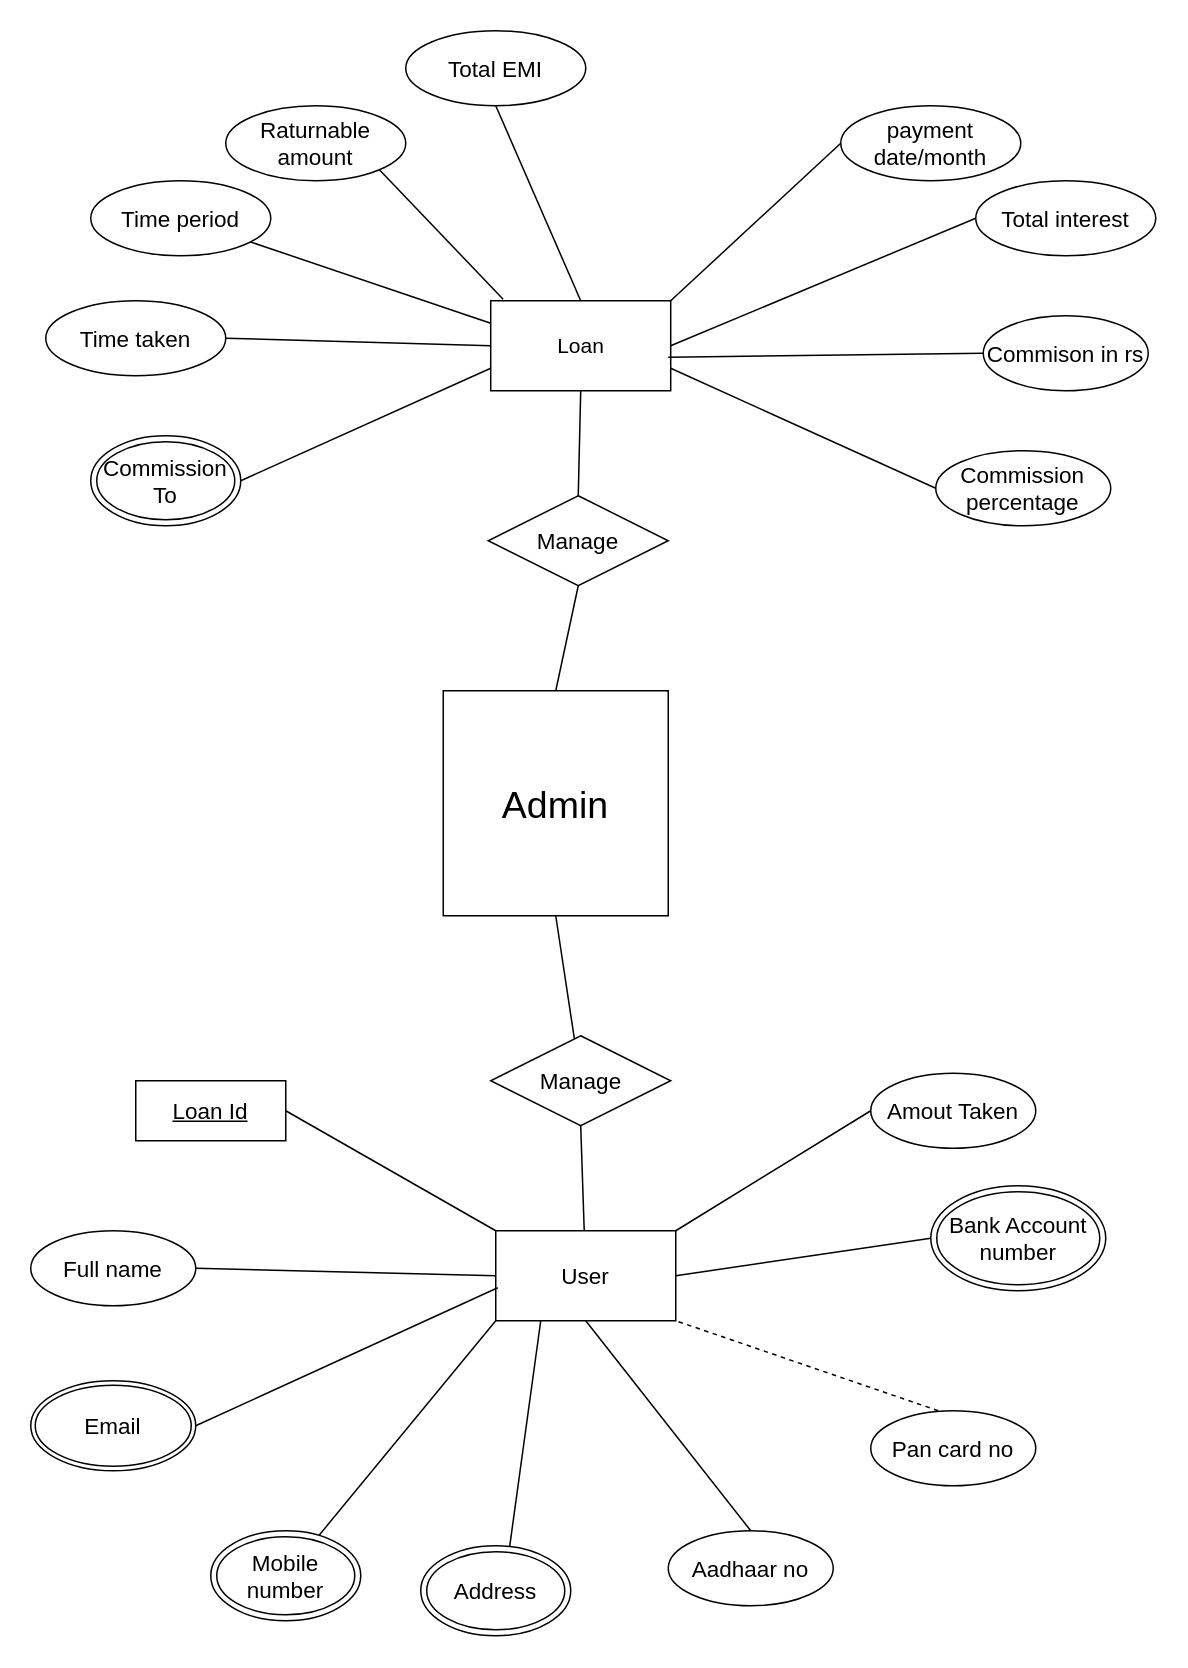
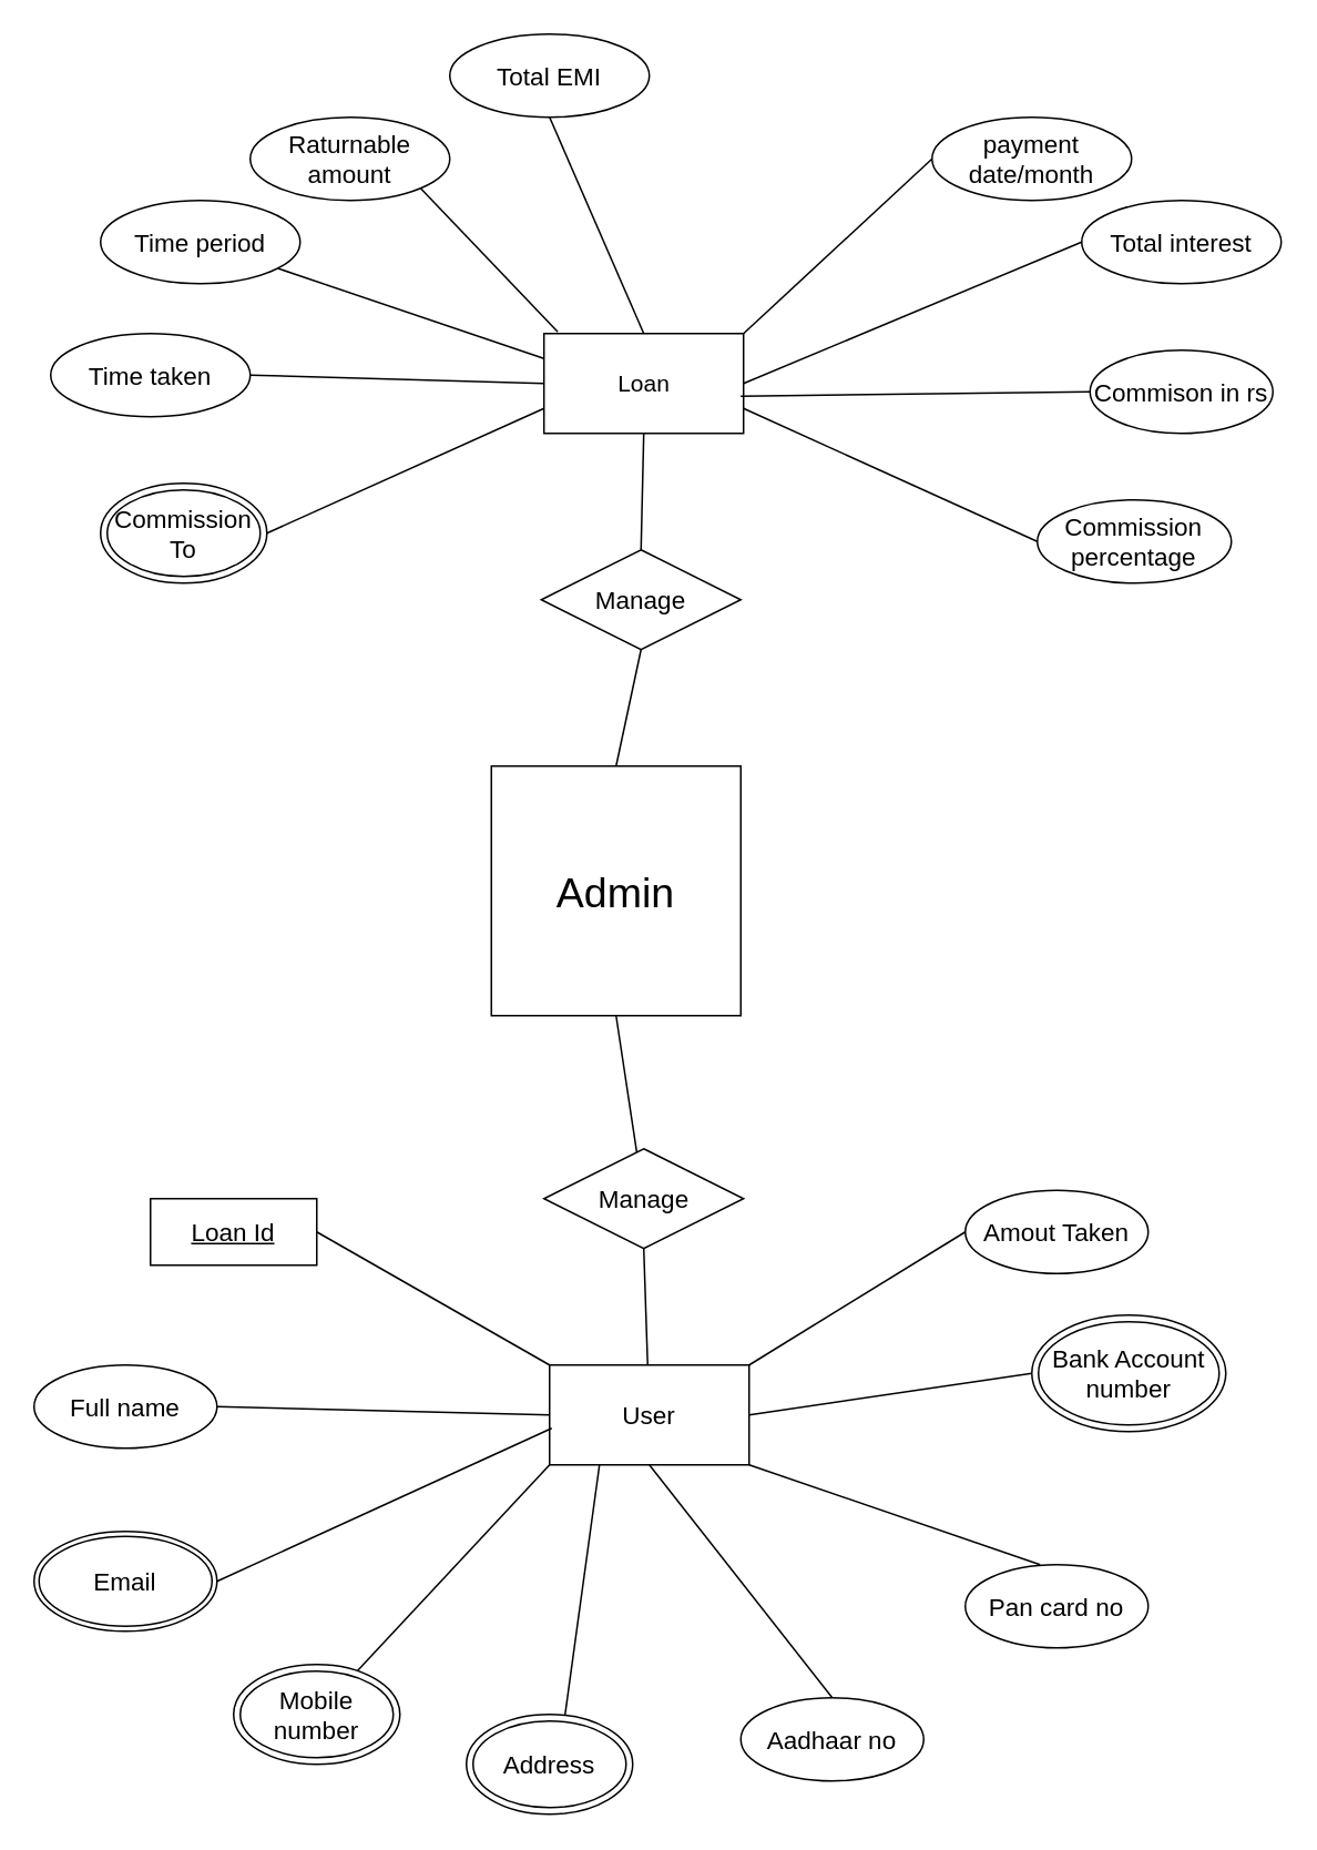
  <mxCell id="0" />
  <mxCell id="1" parent="0" />
  <mxCell id="2" value="Admin" style="whiteSpace=wrap;html=1;aspect=fixed;fontSize=25;" parent="1" vertex="1"><mxGeometry x="295" y="460" width="150" height="150" as="geometry" /></mxCell>
  <mxCell id="3" value="Loan" style="rounded=0;whiteSpace=wrap;html=1;fontSize=14;" parent="1" vertex="1"><mxGeometry x="326.64" y="200" width="120" height="60" as="geometry" /></mxCell>
  <mxCell id="4" value="User&lt;font style=&quot;font-size: 15px;&quot;&gt;&lt;br style=&quot;font-size: 15px;&quot;&gt;&lt;/font&gt;" style="rounded=0;whiteSpace=wrap;html=1;fontSize=15;" parent="1" vertex="1"><mxGeometry x="330" y="820" width="120" height="60" as="geometry" /></mxCell>
  <mxCell id="5" value="" style="endArrow=none;html=1;entryX=0.5;entryY=1;entryDx=0;entryDy=0;exitX=0.5;exitY=0;exitDx=0;exitDy=0;" parent="1" source="41" target="3" edge="1"><mxGeometry width="50" height="50" relative="1" as="geometry"><mxPoint x="440" y="460" as="sourcePoint" /><mxPoint x="490" y="410" as="targetPoint" /></mxGeometry></mxCell>
  <mxCell id="6" value="" style="endArrow=none;html=1;entryX=0.5;entryY=1;entryDx=0;entryDy=0;" parent="1" source="43" target="2" edge="1"><mxGeometry width="50" height="50" relative="1" as="geometry"><mxPoint x="240" y="640" as="sourcePoint" /><mxPoint x="290" y="590" as="targetPoint" /></mxGeometry></mxCell>
  <mxCell id="7" value="Full name" style="ellipse;whiteSpace=wrap;html=1;fontSize=15;" parent="1" vertex="1"><mxGeometry x="20" y="820" width="110" height="50" as="geometry" /></mxCell>
  <mxCell id="8" value="Amout Taken" style="ellipse;whiteSpace=wrap;html=1;fontSize=15;" parent="1" vertex="1"><mxGeometry x="580" y="715" width="110" height="50" as="geometry" /></mxCell>
  <mxCell id="9" value="Commison in rs" style="ellipse;whiteSpace=wrap;html=1;fontSize=15;" parent="1" vertex="1"><mxGeometry x="655" y="210" width="110" height="50" as="geometry" /></mxCell>
  <mxCell id="10" value="Commission percentage" style="ellipse;whiteSpace=wrap;html=1;fontSize=15;" parent="1" vertex="1"><mxGeometry x="623.34" y="300" width="116.66" height="50" as="geometry" /></mxCell>
  <mxCell id="11" value="Aadhaar no" style="ellipse;whiteSpace=wrap;html=1;fontSize=15;" parent="1" vertex="1"><mxGeometry x="445" y="1020" width="110" height="50" as="geometry" /></mxCell>
  <mxCell id="12" value="Pan card no" style="ellipse;whiteSpace=wrap;html=1;fontSize=15;" parent="1" vertex="1"><mxGeometry x="580" y="940" width="110" height="50" as="geometry" /></mxCell>
  <mxCell id="13" value="" style="endArrow=none;html=1;fontSize=15;entryX=0;entryY=0;entryDx=0;entryDy=0;exitX=1;exitY=0.5;exitDx=0;exitDy=0;" parent="1" source="40" target="4" edge="1"><mxGeometry width="50" height="50" relative="1" as="geometry"><mxPoint x="200" y="755" as="sourcePoint" /><mxPoint x="360" y="730" as="targetPoint" /></mxGeometry></mxCell>
  <mxCell id="14" value="" style="endArrow=none;html=1;fontSize=15;entryX=0;entryY=1;entryDx=0;entryDy=0;" parent="1" source="24" target="4" edge="1"><mxGeometry width="50" height="50" relative="1" as="geometry"><mxPoint x="188.363" y="872.368" as="sourcePoint" /><mxPoint x="325" y="740" as="targetPoint" /></mxGeometry></mxCell>
  <mxCell id="15" value="" style="endArrow=none;html=1;fontSize=15;entryX=0.25;entryY=1;entryDx=0;entryDy=0;exitX=0.593;exitY=0.006;exitDx=0;exitDy=0;exitPerimeter=0;" parent="1" source="25" target="4" edge="1"><mxGeometry width="50" height="50" relative="1" as="geometry"><mxPoint x="246.68" y="953" as="sourcePoint" /><mxPoint x="335" y="740" as="targetPoint" /></mxGeometry></mxCell>
  <mxCell id="16" value="" style="endArrow=none;html=1;fontSize=15;exitX=0.5;exitY=0;exitDx=0;exitDy=0;entryX=0.5;entryY=1;entryDx=0;entryDy=0;" parent="1" source="11" target="4" edge="1"><mxGeometry width="50" height="50" relative="1" as="geometry"><mxPoint x="250" y="775" as="sourcePoint" /><mxPoint x="370" y="800" as="targetPoint" /></mxGeometry></mxCell>
- <mxCell id="17" value="" style="endArrow=none;html=1;fontSize=15;entryX=1;entryY=1;entryDx=0;entryDy=0;exitX=0.409;exitY=0;exitDx=0;exitDy=0;exitPerimeter=0;dashed=1;" parent="1" source="12" target="4" edge="1"><mxGeometry width="50" height="50" relative="1" as="geometry"><mxPoint x="270" y="775" as="sourcePoint" /><mxPoint x="365" y="740" as="targetPoint" /></mxGeometry></mxCell>
+ <mxCell id="17" value="" style="endArrow=none;html=1;fontSize=15;entryX=1;entryY=1;entryDx=0;entryDy=0;exitX=0.409;exitY=0;exitDx=0;exitDy=0;exitPerimeter=0;" parent="1" source="12" target="4" edge="1"><mxGeometry width="50" height="50" relative="1" as="geometry"><mxPoint x="270" y="775" as="sourcePoint" /><mxPoint x="365" y="740" as="targetPoint" /></mxGeometry></mxCell>
  <mxCell id="18" value="" style="endArrow=none;html=1;fontSize=15;entryX=1;entryY=0.5;entryDx=0;entryDy=0;exitX=0;exitY=0.5;exitDx=0;exitDy=0;" parent="1" source="26" target="4" edge="1"><mxGeometry width="50" height="50" relative="1" as="geometry"><mxPoint x="506.64" y="983" as="sourcePoint" /><mxPoint x="385" y="740" as="targetPoint" /></mxGeometry></mxCell>
  <mxCell id="19" value="" style="endArrow=none;html=1;fontSize=15;entryX=1;entryY=0;entryDx=0;entryDy=0;exitX=0;exitY=0.5;exitDx=0;exitDy=0;" parent="1" source="8" target="4" edge="1"><mxGeometry width="50" height="50" relative="1" as="geometry"><mxPoint x="310" y="775" as="sourcePoint" /><mxPoint x="405" y="740" as="targetPoint" /></mxGeometry></mxCell>
  <mxCell id="20" value="" style="endArrow=none;html=1;fontSize=15;exitX=1;exitY=0.5;exitDx=0;exitDy=0;entryX=0;entryY=0.75;entryDx=0;entryDy=0;" parent="1" source="39" target="3" edge="1"><mxGeometry width="50" height="50" relative="1" as="geometry"><mxPoint x="579.14" y="483" as="sourcePoint" /><mxPoint x="330" y="380" as="targetPoint" /></mxGeometry></mxCell>
  <mxCell id="21" value="" style="endArrow=none;html=1;fontSize=15;entryX=1;entryY=0.75;entryDx=0;entryDy=0;exitX=0;exitY=0.5;exitDx=0;exitDy=0;" parent="1" source="10" target="3" edge="1"><mxGeometry width="50" height="50" relative="1" as="geometry"><mxPoint x="560" y="400" as="sourcePoint" /><mxPoint x="445" y="740" as="targetPoint" /><Array as="points" /></mxGeometry></mxCell>
  <mxCell id="22" value="" style="endArrow=none;html=1;fontSize=15;entryX=0.986;entryY=0.628;entryDx=0;entryDy=0;exitX=0;exitY=0.5;exitDx=0;exitDy=0;entryPerimeter=0;" parent="1" source="9" target="3" edge="1"><mxGeometry width="50" height="50" relative="1" as="geometry"><mxPoint x="320" y="835" as="sourcePoint" /><mxPoint x="415" y="800" as="targetPoint" /></mxGeometry></mxCell>
  <mxCell id="23" value="" style="endArrow=none;html=1;fontSize=15;entryX=0;entryY=0.5;entryDx=0;entryDy=0;exitX=1;exitY=0.5;exitDx=0;exitDy=0;exitPerimeter=0;" parent="1" source="7" target="4" edge="1"><mxGeometry width="50" height="50" relative="1" as="geometry"><mxPoint x="200" y="840" as="sourcePoint" /><mxPoint x="250" y="790" as="targetPoint" /></mxGeometry></mxCell>
- <mxCell id="24" value="Mobile number" style="ellipse;shape=doubleEllipse;whiteSpace=wrap;html=1;fontSize=15;" parent="1" vertex="1"><mxGeometry x="140" y="1020" width="100" height="60" as="geometry" /></mxCell>
+ <mxCell id="24" value="Mobile number" style="ellipse;shape=doubleEllipse;whiteSpace=wrap;html=1;fontSize=15;" parent="1" vertex="1"><mxGeometry x="140" y="1000" width="100" height="60" as="geometry" /></mxCell>
  <mxCell id="25" value="Address" style="ellipse;shape=doubleEllipse;whiteSpace=wrap;html=1;fontSize=15;" parent="1" vertex="1"><mxGeometry x="280" y="1030" width="100" height="60" as="geometry" /></mxCell>
  <mxCell id="26" value="Bank Account number" style="ellipse;shape=doubleEllipse;whiteSpace=wrap;html=1;fontSize=15;" parent="1" vertex="1"><mxGeometry x="620" y="790" width="116.67" height="70" as="geometry" /></mxCell>
  <mxCell id="27" value="Time taken" style="ellipse;whiteSpace=wrap;html=1;fontSize=15;" parent="1" vertex="1"><mxGeometry x="30" y="200" width="120" height="50" as="geometry" /></mxCell>
  <mxCell id="28" value="Time period" style="ellipse;whiteSpace=wrap;html=1;fontSize=15;" parent="1" vertex="1"><mxGeometry x="60" y="120" width="120" height="50" as="geometry" /></mxCell>
  <mxCell id="29" value="Raturnable amount" style="ellipse;whiteSpace=wrap;html=1;fontSize=15;" parent="1" vertex="1"><mxGeometry x="150" y="70" width="120" height="50" as="geometry" /></mxCell>
  <mxCell id="30" value="payment date/month" style="ellipse;whiteSpace=wrap;html=1;fontSize=15;" parent="1" vertex="1"><mxGeometry x="560" y="70" width="120" height="50" as="geometry" /></mxCell>
  <mxCell id="31" value="Total interest" style="ellipse;whiteSpace=wrap;html=1;fontSize=15;" parent="1" vertex="1"><mxGeometry x="650" y="120" width="120" height="50" as="geometry" /></mxCell>
  <mxCell id="32" value="Total EMI" style="ellipse;whiteSpace=wrap;html=1;fontSize=15;" parent="1" vertex="1"><mxGeometry x="270" y="20" width="120" height="50" as="geometry" /></mxCell>
  <mxCell id="33" value="" style="endArrow=none;html=1;fontSize=15;entryX=0.5;entryY=0;entryDx=0;entryDy=0;exitX=0.5;exitY=1;exitDx=0;exitDy=0;" parent="1" source="32" target="3" edge="1"><mxGeometry width="50" height="50" relative="1" as="geometry"><mxPoint x="370" y="40" as="sourcePoint" /><mxPoint x="430" y="340" as="targetPoint" /></mxGeometry></mxCell>
  <mxCell id="34" value="" style="endArrow=none;html=1;fontSize=15;entryX=0;entryY=0.5;entryDx=0;entryDy=0;exitX=1;exitY=0.5;exitDx=0;exitDy=0;" parent="1" source="3" target="31" edge="1"><mxGeometry width="50" height="50" relative="1" as="geometry"><mxPoint x="440" y="410" as="sourcePoint" /><mxPoint x="490" y="360" as="targetPoint" /></mxGeometry></mxCell>
  <mxCell id="35" value="" style="endArrow=none;html=1;fontSize=15;entryX=0;entryY=0.5;entryDx=0;entryDy=0;exitX=1;exitY=0.5;exitDx=0;exitDy=0;" parent="1" source="27" target="3" edge="1"><mxGeometry width="50" height="50" relative="1" as="geometry"><mxPoint x="270" y="371" as="sourcePoint" /><mxPoint x="320" y="350" as="targetPoint" /></mxGeometry></mxCell>
  <mxCell id="36" value="" style="endArrow=none;html=1;fontSize=15;entryX=0;entryY=0.5;entryDx=0;entryDy=0;exitX=1;exitY=0;exitDx=0;exitDy=0;" parent="1" source="3" target="30" edge="1"><mxGeometry width="50" height="50" relative="1" as="geometry"><mxPoint x="420" y="340" as="sourcePoint" /><mxPoint x="470" y="280" as="targetPoint" /></mxGeometry></mxCell>
  <mxCell id="37" value="" style="endArrow=none;html=1;fontSize=15;entryX=0;entryY=0.25;entryDx=0;entryDy=0;" parent="1" source="28" target="3" edge="1"><mxGeometry width="50" height="50" relative="1" as="geometry"><mxPoint x="230" y="300" as="sourcePoint" /><mxPoint x="280" y="250" as="targetPoint" /></mxGeometry></mxCell>
  <mxCell id="38" value="" style="endArrow=none;html=1;fontSize=15;entryX=1;entryY=1;entryDx=0;entryDy=0;exitX=0.069;exitY=-0.017;exitDx=0;exitDy=0;exitPerimeter=0;" parent="1" source="3" target="29" edge="1"><mxGeometry width="50" height="50" relative="1" as="geometry"><mxPoint x="330" y="350" as="sourcePoint" /><mxPoint x="380" y="300" as="targetPoint" /></mxGeometry></mxCell>
  <mxCell id="39" value="Commission To" style="ellipse;shape=doubleEllipse;whiteSpace=wrap;html=1;fontSize=15;" parent="1" vertex="1"><mxGeometry x="60" y="290" width="100" height="60" as="geometry" /></mxCell>
  <mxCell id="40" value="Loan Id" style="whiteSpace=wrap;html=1;align=center;fontStyle=4;fontSize=15;rounded=0;" parent="1" vertex="1"><mxGeometry x="90" y="720" width="100" height="40" as="geometry" /></mxCell>
  <mxCell id="41" value="Manage" style="shape=rhombus;perimeter=rhombusPerimeter;whiteSpace=wrap;html=1;align=center;fontSize=15;" parent="1" vertex="1"><mxGeometry x="325" y="330" width="120" height="60" as="geometry" /></mxCell>
  <mxCell id="42" value="" style="endArrow=none;html=1;entryX=0.5;entryY=1;entryDx=0;entryDy=0;exitX=0.5;exitY=0;exitDx=0;exitDy=0;" parent="1" source="2" target="41" edge="1"><mxGeometry width="50" height="50" relative="1" as="geometry"><mxPoint x="385" y="460" as="sourcePoint" /><mxPoint x="386.64" y="260" as="targetPoint" /></mxGeometry></mxCell>
  <mxCell id="43" value="Manage" style="shape=rhombus;perimeter=rhombusPerimeter;whiteSpace=wrap;html=1;align=center;fontSize=15;" parent="1" vertex="1"><mxGeometry x="326.64" y="690" width="120" height="60" as="geometry" /></mxCell>
  <mxCell id="44" value="" style="endArrow=none;html=1;entryX=0.5;entryY=1;entryDx=0;entryDy=0;" parent="1" source="4" target="43" edge="1"><mxGeometry width="50" height="50" relative="1" as="geometry"><mxPoint x="389.375" y="820" as="sourcePoint" /><mxPoint x="385" y="610" as="targetPoint" /></mxGeometry></mxCell>
  <mxCell id="45" value="Email" style="ellipse;shape=doubleEllipse;margin=3;whiteSpace=wrap;html=1;align=center;fontSize=15;" vertex="1" parent="1"><mxGeometry x="20" y="920" width="110" height="60" as="geometry" /></mxCell>
  <mxCell id="46" value="" style="endArrow=none;html=1;rounded=0;exitX=1;exitY=0.5;exitDx=0;exitDy=0;entryX=0.011;entryY=0.633;entryDx=0;entryDy=0;entryPerimeter=0;" edge="1" parent="1" source="45" target="4"><mxGeometry relative="1" as="geometry"><mxPoint x="140" y="890" as="sourcePoint" /><mxPoint x="300" y="890" as="targetPoint" /></mxGeometry></mxCell>
